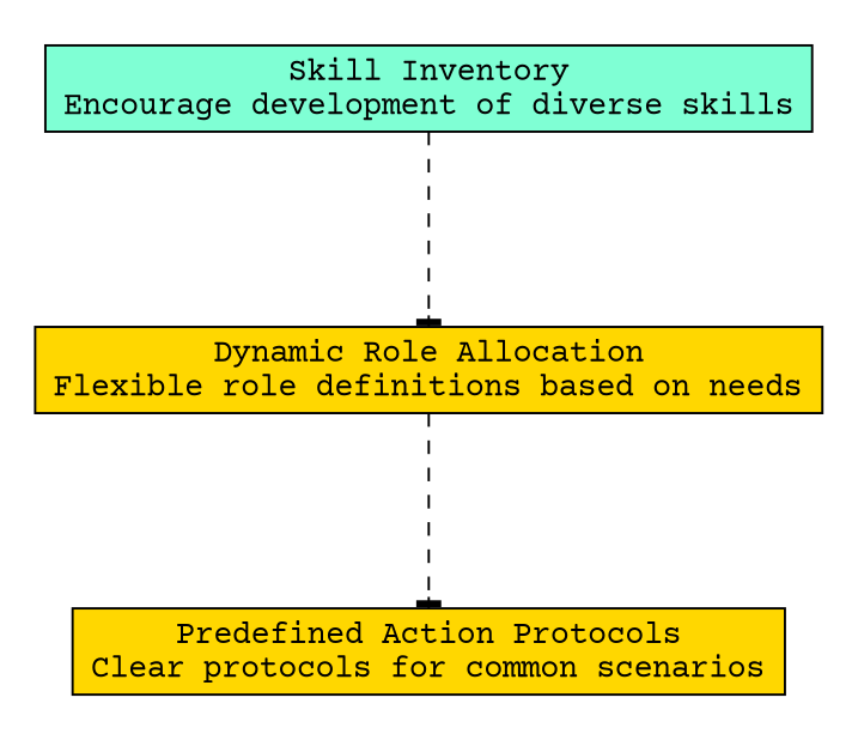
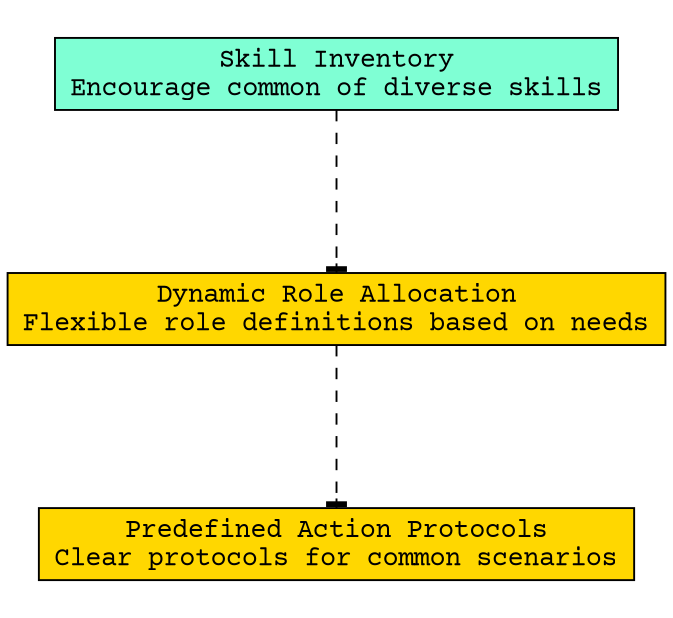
  digraph {
    nodesep=0.6
    rankdir=TB
    ranksep=1.2
    fontname="Courier Prime"
    node [shape=box style=filled fillcolor=gold fontname="Courier Prime"]
    edge [style=dashed arrowhead=tee fontname="Courier Prime"]
-   n1 [label="Skill Inventory\nEncourage development of diverse skills" fillcolor=aquamarine]
+   n1 [label="Skill Inventory\nEncourage common of diverse skills" fillcolor=aquamarine]
    n2 [label="Predefined Action Protocols\nClear protocols for common scenarios"]
    n3 [label="Dynamic Role Allocation\nFlexible role definitions based on needs"]
    subgraph cluster_1 {
      rank=max
      style=invis
      n1
    }
    subgraph cluster_2 {
      rank=min
      style=invis
      n2
    }
    n1 -> n3
    n3 -> n2
  }
